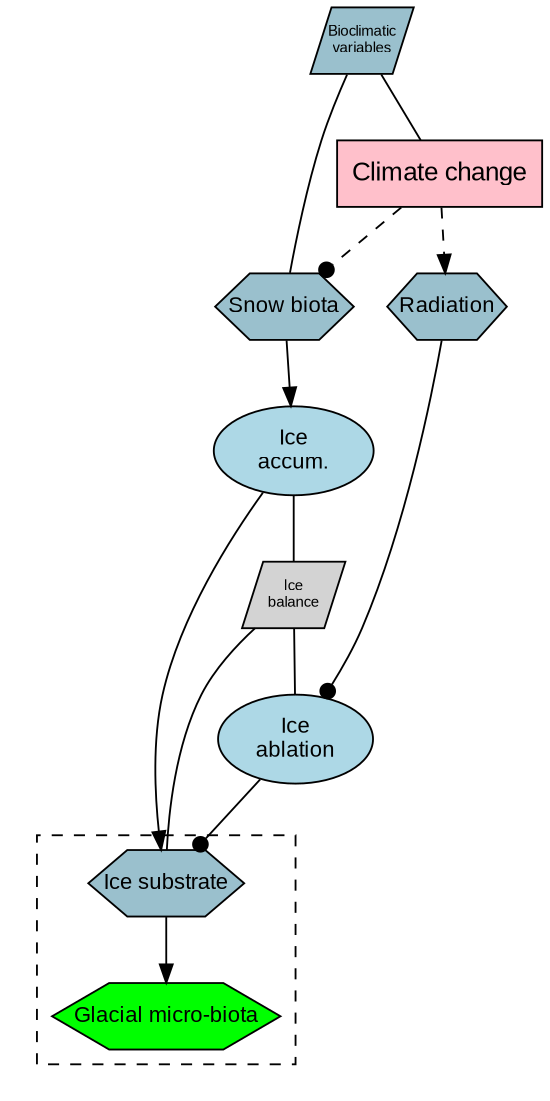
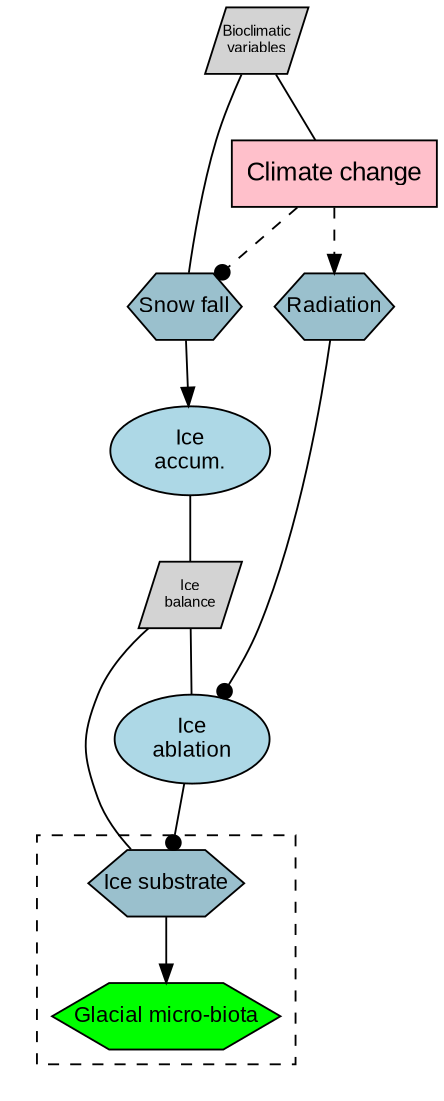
  digraph {
    compound=true
    fontname="Liberation Sans"
    rankdir=TB
    node [fillcolor=lightblue3 fixedsize=false fontname="Liberation Sans" fontsize=12 shape=hexagon style=filled]
    edge [arrowhead=none fontname="Liberation Sans"]
-   n1 [fixedsize=true fontsize=8 label="Bioclimatic\nvariables" shape=parallelogram]
+   n1 [fillcolor=lightgrey fixedsize=true fontsize=8 label="Bioclimatic\nvariables" shape=parallelogram]
    n2 [fillcolor=lightgrey fixedsize=true fontsize=8 label="Ice\nbalance" shape=parallelogram]
-   n3 [fontcolor=black label="Snow biota" margin=0 width=0.5]
+   n3 [fontcolor=black label="Snow fall" margin=0 width=0.5]
    n4 [fontcolor=black label=Radiation margin=0 width=0.5]
    n5 [fontcolor=black label="Ice substrate" margin=0 width=0.5]
    n6 [fillcolor=lightblue label=" Ice \n accum. " shape=ellipse fixedsize=""]
    n7 [fillcolor=lightblue label=" Ice \nablation" shape=ellipse fixedsize=""]
    n8 [fillcolor=pink label="Climate change" shape=rectangle fixedsize="" fontsize=""]
    n9 [fillcolor=green fontcolor=black label="Glacial micro-biota" margin=0 width=0.5]
    subgraph sub_1 {
      n1
      n2
    }
    subgraph sub_2 {
      n3
      n4
      n5
    }
    subgraph sub_3 {
      n6
      n7
    }
    subgraph sub_4 {
      n8
    }
    subgraph sub_5 {
      n9
    }
    subgraph cluster_6 {
      rank=same
      style=invis
      subgraph cluster_7 {
        rank=same
        style=dashed
        n5
        n9
      }
    }
    subgraph cluster_8 {
      rank=same
      style=invis
      n2
      n6
      n7
    }
    n1 -> n8
    n2 -> n5
    n2 -> n7
    n3 -> n1
    n3 -> n6 [arrowhead=""]
    n4 -> n7 [arrowhead=dot]
    n5 -> n9 [arrowhead=""]
    n6 -> n2
-   n6 -> n5 [arrowhead=""]
    n7 -> n5 [arrowhead=dot]
    n8 -> n3 [arrowhead=dot style=dashed]
    n8 -> n4 [style=dashed arrowhead=""]
  }
